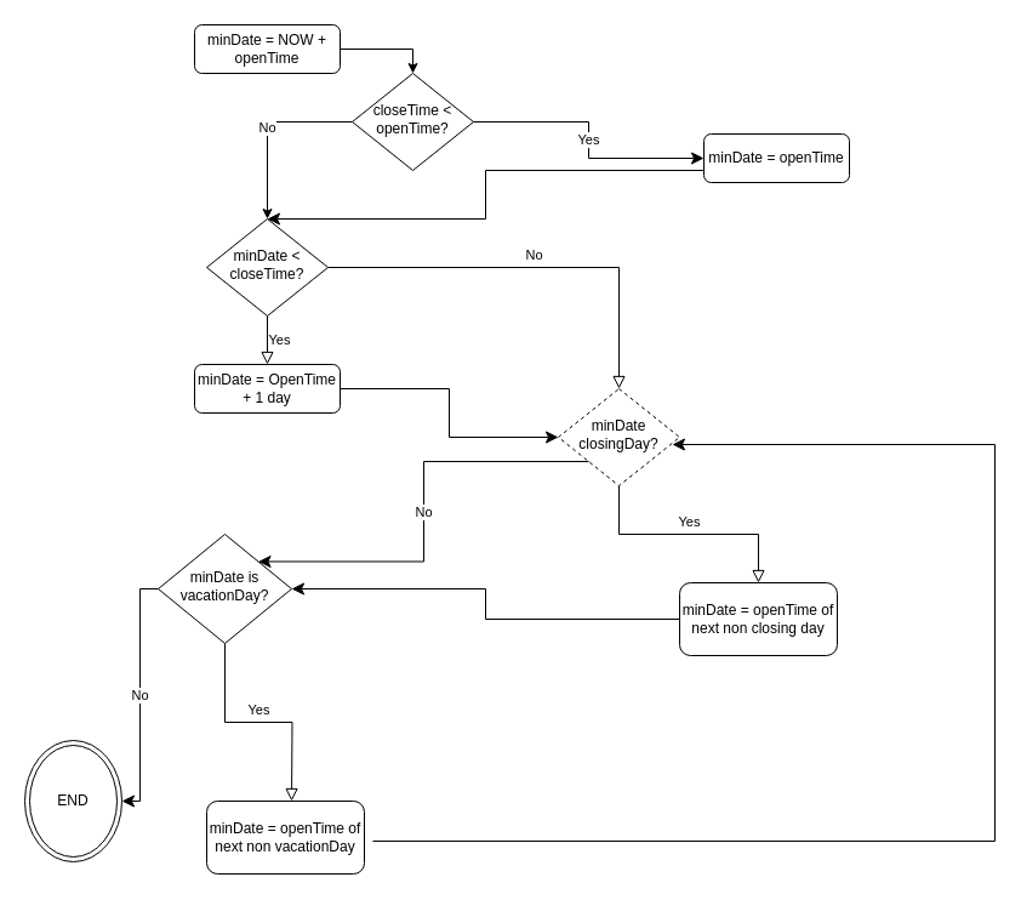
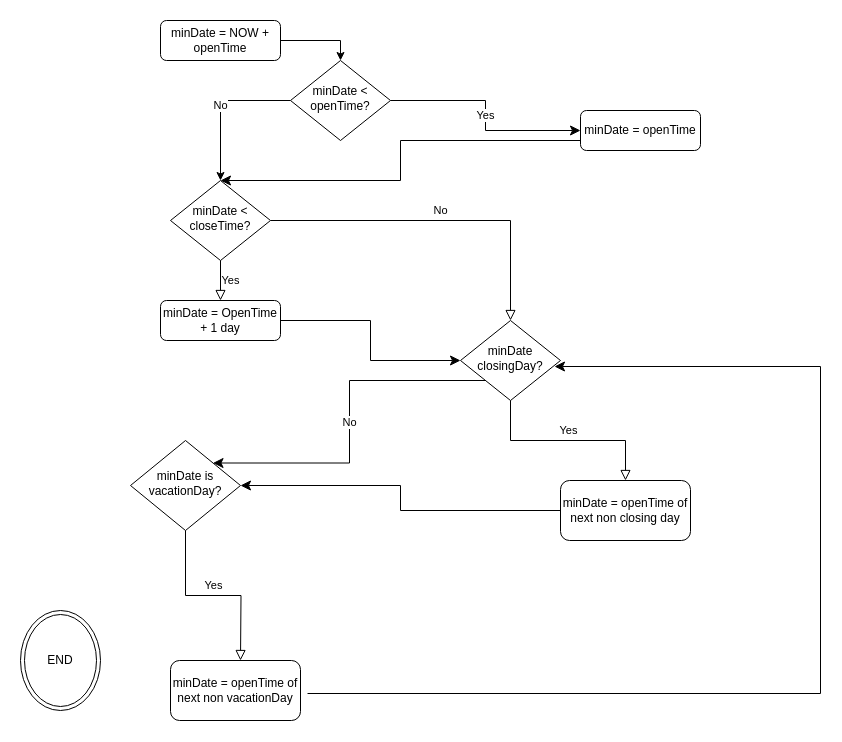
  <mxCell id="0" />
  <mxCell id="1" parent="0" />
  <mxCell id="2" style="edgeStyle=orthogonalEdgeStyle;rounded=0;orthogonalLoop=1;jettySize=auto;html=1;exitX=1;exitY=0.5;exitDx=0;exitDy=0;entryX=0.5;entryY=0;entryDx=0;entryDy=0;" edge="1" parent="1" source="3" target="21"><mxGeometry relative="1" as="geometry" /></mxCell>
  <mxCell id="3" value="minDate = NOW + openTime" style="rounded=1;whiteSpace=wrap;html=1;fontSize=12;glass=0;strokeWidth=1;shadow=0;" parent="1" vertex="1"><mxGeometry x="160" y="20" width="120" height="40" as="geometry" /></mxCell>
  <mxCell id="4" value="No" style="edgeStyle=orthogonalEdgeStyle;rounded=0;html=1;jettySize=auto;orthogonalLoop=1;fontSize=11;endArrow=block;endFill=0;endSize=8;strokeWidth=1;shadow=0;labelBackgroundColor=none;entryX=0.5;entryY=0;entryDx=0;entryDy=0;" parent="1" source="5" target="6" edge="1"><mxGeometry y="10" relative="1" as="geometry"><mxPoint as="offset" /><mxPoint x="500" y="220" as="targetPoint" /></mxGeometry></mxCell>
  <mxCell id="5" value="minDate &amp;lt; closeTime?" style="rhombus;whiteSpace=wrap;html=1;shadow=0;fontFamily=Helvetica;fontSize=12;align=center;strokeWidth=1;spacing=6;spacingTop=-4;" parent="1" vertex="1"><mxGeometry x="170" y="180" width="100" height="80" as="geometry" /></mxCell>
- <mxCell id="6" value="minDate closingDay?" style="rhombus;whiteSpace=wrap;html=1;shadow=0;fontFamily=Helvetica;fontSize=12;align=center;strokeWidth=1;spacing=6;spacingTop=-4;dashed=1;" parent="1" vertex="1"><mxGeometry x="460" y="320" width="100" height="80" as="geometry" /></mxCell>
+ <mxCell id="6" value="minDate closingDay?" style="rhombus;whiteSpace=wrap;html=1;shadow=0;fontFamily=Helvetica;fontSize=12;align=center;strokeWidth=1;spacing=6;spacingTop=-4;" parent="1" vertex="1"><mxGeometry x="460" y="320" width="100" height="80" as="geometry" /></mxCell>
  <mxCell id="7" value="minDate = OpenTime + 1 day" style="rounded=1;whiteSpace=wrap;html=1;fontSize=12;glass=0;strokeWidth=1;shadow=0;" parent="1" vertex="1"><mxGeometry x="160" y="300" width="120" height="40" as="geometry" /></mxCell>
  <mxCell id="8" value="Yes" style="edgeStyle=orthogonalEdgeStyle;rounded=0;html=1;jettySize=auto;orthogonalLoop=1;fontSize=11;endArrow=block;endFill=0;endSize=8;strokeWidth=1;shadow=0;labelBackgroundColor=none;exitX=0.5;exitY=1;exitDx=0;exitDy=0;entryX=0.5;entryY=0;entryDx=0;entryDy=0;" parent="1" source="5" target="7" edge="1"><mxGeometry y="10" relative="1" as="geometry"><mxPoint as="offset" /><mxPoint x="280" y="465" as="sourcePoint" /><mxPoint x="330" y="465" as="targetPoint" /></mxGeometry></mxCell>
  <mxCell id="9" value="Yes" style="edgeStyle=orthogonalEdgeStyle;rounded=0;html=1;jettySize=auto;orthogonalLoop=1;fontSize=11;endArrow=block;endFill=0;endSize=8;strokeWidth=1;shadow=0;labelBackgroundColor=none;exitX=0.5;exitY=1;exitDx=0;exitDy=0;entryX=0.5;entryY=0;entryDx=0;entryDy=0;" parent="1" source="6" target="10" edge="1"><mxGeometry y="10" relative="1" as="geometry"><mxPoint as="offset" /><mxPoint x="230" y="270" as="sourcePoint" /><mxPoint x="450" y="440" as="targetPoint" /></mxGeometry></mxCell>
  <mxCell id="10" value="minDate = openTime of next non closing day" style="rounded=1;whiteSpace=wrap;html=1;fontSize=12;glass=0;strokeWidth=1;shadow=0;" parent="1" vertex="1"><mxGeometry x="560" y="480" width="130" height="60" as="geometry" /></mxCell>
  <mxCell id="11" value="minDate is vacationDay?" style="rhombus;whiteSpace=wrap;html=1;shadow=0;fontFamily=Helvetica;fontSize=12;align=center;strokeWidth=1;spacing=6;spacingTop=-4;" parent="1" vertex="1"><mxGeometry x="130" y="440" width="110" height="90" as="geometry" /></mxCell>
  <mxCell id="12" value="Yes" style="edgeStyle=orthogonalEdgeStyle;rounded=0;html=1;jettySize=auto;orthogonalLoop=1;fontSize=11;endArrow=block;endFill=0;endSize=8;strokeWidth=1;shadow=0;labelBackgroundColor=none;exitX=0.5;exitY=1;exitDx=0;exitDy=0;" parent="1" source="11" edge="1"><mxGeometry y="10" relative="1" as="geometry"><mxPoint as="offset" /><mxPoint x="470" y="370" as="sourcePoint" /><mxPoint x="240" y="660" as="targetPoint" /></mxGeometry></mxCell>
  <mxCell id="13" value="minDate = openTime of next non vacationDay" style="rounded=1;whiteSpace=wrap;html=1;fontSize=12;glass=0;strokeWidth=1;shadow=0;" parent="1" vertex="1"><mxGeometry x="170" y="660" width="130" height="60" as="geometry" /></mxCell>
  <mxCell id="14" value="" style="edgeStyle=elbowEdgeStyle;elbow=horizontal;endArrow=classic;html=1;curved=0;rounded=0;endSize=8;startSize=8;exitX=1;exitY=0.5;exitDx=0;exitDy=0;" parent="1" source="7" target="6" edge="1"><mxGeometry width="50" height="50" relative="1" as="geometry"><mxPoint x="390" y="440" as="sourcePoint" /><mxPoint x="440" y="390" as="targetPoint" /></mxGeometry></mxCell>
  <mxCell id="15" value="" style="edgeStyle=elbowEdgeStyle;elbow=horizontal;endArrow=classic;html=1;curved=0;rounded=0;endSize=8;startSize=8;exitX=0;exitY=0.5;exitDx=0;exitDy=0;entryX=1;entryY=0.5;entryDx=0;entryDy=0;" parent="1" source="10" target="11" edge="1"><mxGeometry width="50" height="50" relative="1" as="geometry"><mxPoint x="390" y="440" as="sourcePoint" /><mxPoint x="440" y="390" as="targetPoint" /></mxGeometry></mxCell>
  <mxCell id="16" value="" style="edgeStyle=elbowEdgeStyle;elbow=horizontal;endArrow=classic;html=1;curved=0;rounded=0;endSize=8;startSize=8;exitX=1.054;exitY=0.55;exitDx=0;exitDy=0;exitPerimeter=0;entryX=0.94;entryY=0.575;entryDx=0;entryDy=0;entryPerimeter=0;" parent="1" source="13" target="6" edge="1"><mxGeometry width="50" height="50" relative="1" as="geometry"><mxPoint x="390" y="440" as="sourcePoint" /><mxPoint x="440" y="390" as="targetPoint" /><Array as="points"><mxPoint x="820" y="550" /></Array></mxGeometry></mxCell>
  <mxCell id="17" value="No" style="edgeStyle=elbowEdgeStyle;elbow=horizontal;endArrow=classic;html=1;curved=0;rounded=0;endSize=8;startSize=8;exitX=0;exitY=1;exitDx=0;exitDy=0;entryX=1;entryY=0;entryDx=0;entryDy=0;" parent="1" source="6" target="11" edge="1"><mxGeometry width="50" height="50" relative="1" as="geometry"><mxPoint x="390" y="440" as="sourcePoint" /><mxPoint x="440" y="390" as="targetPoint" /></mxGeometry></mxCell>
- <mxCell id="18" value="No" style="edgeStyle=elbowEdgeStyle;elbow=horizontal;endArrow=classic;html=1;curved=0;rounded=0;endSize=8;startSize=8;exitX=0;exitY=0.5;exitDx=0;exitDy=0;" parent="1" source="11" target="19" edge="1"><mxGeometry width="50" height="50" relative="1" as="geometry"><mxPoint x="390" y="440" as="sourcePoint" /><mxPoint x="90" y="610" as="targetPoint" /></mxGeometry></mxCell>
  <mxCell id="19" value="END" style="ellipse;shape=doubleEllipse;whiteSpace=wrap;html=1;aspect=fixed;" parent="1" vertex="1"><mxGeometry x="20" y="610" width="80" height="100" as="geometry" /></mxCell>
  <mxCell id="20" value="No" style="edgeStyle=orthogonalEdgeStyle;rounded=0;orthogonalLoop=1;jettySize=auto;html=1;exitX=0;exitY=0.5;exitDx=0;exitDy=0;" edge="1" parent="1" source="21" target="5"><mxGeometry relative="1" as="geometry" /></mxCell>
- <mxCell id="21" value="closeTime &amp;lt; openTime?" style="rhombus;whiteSpace=wrap;html=1;shadow=0;fontFamily=Helvetica;fontSize=12;align=center;strokeWidth=1;spacing=6;spacingTop=-4;" vertex="1" parent="1"><mxGeometry x="290" y="60" width="100" height="80" as="geometry" /></mxCell>
+ <mxCell id="21" value="minDate &amp;lt; openTime?" style="rhombus;whiteSpace=wrap;html=1;shadow=0;fontFamily=Helvetica;fontSize=12;align=center;strokeWidth=1;spacing=6;spacingTop=-4;" vertex="1" parent="1"><mxGeometry x="290" y="60" width="100" height="80" as="geometry" /></mxCell>
  <mxCell id="22" value="Yes" style="edgeStyle=elbowEdgeStyle;elbow=horizontal;endArrow=classic;html=1;curved=0;rounded=0;endSize=8;startSize=8;exitX=1;exitY=0.5;exitDx=0;exitDy=0;entryX=0;entryY=0.5;entryDx=0;entryDy=0;" edge="1" parent="1" source="21" target="23"><mxGeometry width="50" height="50" relative="1" as="geometry"><mxPoint x="530" y="360" as="sourcePoint" /><mxPoint x="580" y="110" as="targetPoint" /></mxGeometry></mxCell>
  <mxCell id="23" value="minDate = openTime" style="rounded=1;whiteSpace=wrap;html=1;fontSize=12;glass=0;strokeWidth=1;shadow=0;" vertex="1" parent="1"><mxGeometry x="580" y="110" width="120" height="40" as="geometry" /></mxCell>
  <mxCell id="24" value="" style="edgeStyle=elbowEdgeStyle;elbow=horizontal;endArrow=classic;html=1;curved=0;rounded=0;endSize=8;startSize=8;exitX=0;exitY=0.75;exitDx=0;exitDy=0;entryX=0.5;entryY=0;entryDx=0;entryDy=0;" edge="1" parent="1" source="23" target="5"><mxGeometry width="50" height="50" relative="1" as="geometry"><mxPoint x="530" y="360" as="sourcePoint" /><mxPoint x="580" y="310" as="targetPoint" /></mxGeometry></mxCell>
